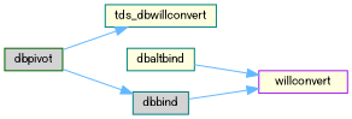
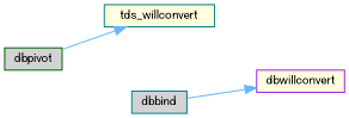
  digraph {
    fontname=Roboto
    rankdir=RL
    node [color=teal fillcolor=lightyellow fontname=Roboto fontsize=10 shape=box style=filled]
    edge [color=steelblue1 dir=back fontname=Roboto fontsize=10 labelfontname=Helvetica labelfontsize=10 style=solid]
-   n1 [fontcolor=black height=0.2 label=tds_dbwillconvert width=0.4]
+   n1 [fontcolor=black height=0.2 label=tds_willconvert width=0.4]
    n2 [color=darkgreen fillcolor=lightgrey height=0.2 label=dbpivot width=0.4]
-   n3 [color=purple height=0.2 label=willconvert width=0.4]
-   n4 [height=0.2 label=dbaltbind width=0.4]
+   n3 [color=purple height=0.2 label=dbwillconvert width=0.4]
    n5 [fillcolor=lightgrey height=0.2 label=dbbind width=0.4]
    n1 -> n2
-   n3 -> n4
    n3 -> n5
-   n5 -> n2
  }
